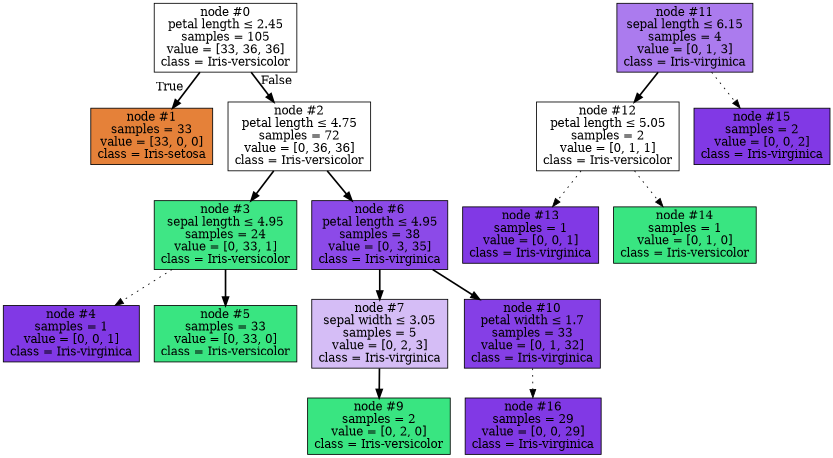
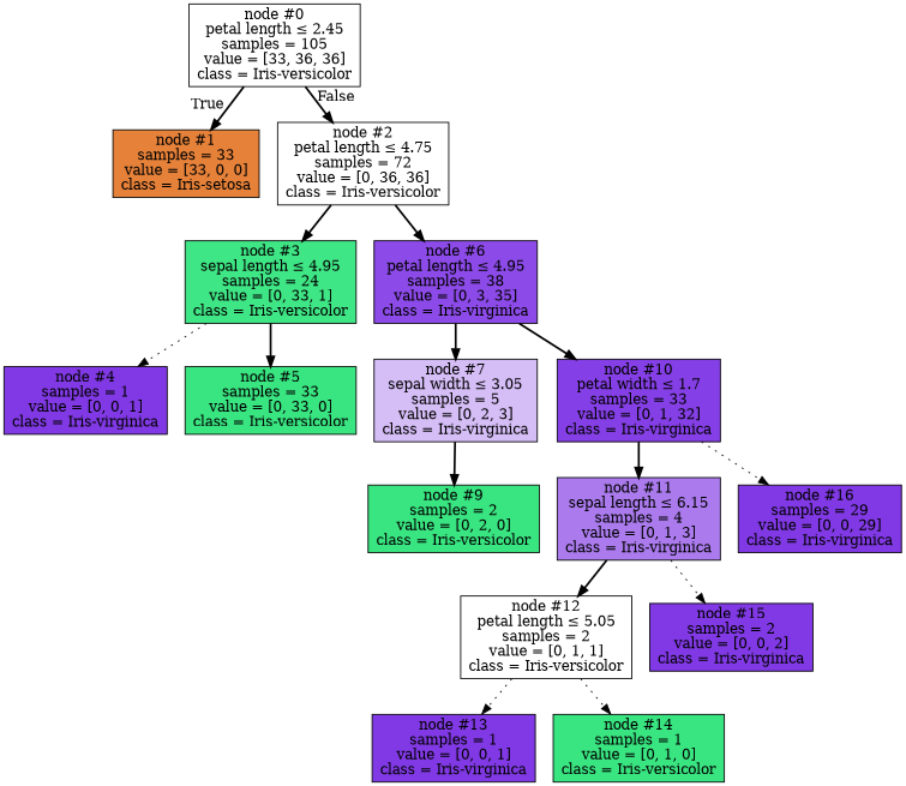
  digraph {
    node [color=black fillcolor="#8139e5ff" shape=box style=filled]
    edge [style=bold]
    n1 [fillcolor="#39e58100" label=<node &#35;0<br/>petal length &le; 2.45<br/>samples = 105<br/>value = [33, 36, 36]<br/>class = Iris-versicolor>]
    n2 [fillcolor="#e58139ff" label=<node &#35;1<br/>samples = 33<br/>value = [33, 0, 0]<br/>class = Iris-setosa>]
    n3 [fillcolor="#39e58100" label=<node &#35;2<br/>petal length &le; 4.75<br/>samples = 72<br/>value = [0, 36, 36]<br/>class = Iris-versicolor>]
    n4 [fillcolor="#39e581f7" label=<node &#35;3<br/>sepal length &le; 4.95<br/>samples = 24<br/>value = [0, 33, 1]<br/>class = Iris-versicolor>]
    n5 [fillcolor="#8139e5e9" label=<node &#35;6<br/>petal length &le; 4.95<br/>samples = 38<br/>value = [0, 3, 35]<br/>class = Iris-virginica>]
    n6 [label=<node &#35;4<br/>samples = 1<br/>value = [0, 0, 1]<br/>class = Iris-virginica>]
    n7 [fillcolor="#39e581ff" label=<node &#35;5<br/>samples = 33<br/>value = [0, 33, 0]<br/>class = Iris-versicolor>]
    n8 [fillcolor="#8139e555" label=<node &#35;7<br/>sepal width &le; 3.05<br/>samples = 5<br/>value = [0, 2, 3]<br/>class = Iris-virginica>]
    n9 [fillcolor="#8139e5f7" label=<node &#35;10<br/>petal width &le; 1.7<br/>samples = 33<br/>value = [0, 1, 32]<br/>class = Iris-virginica>]
    n10 [fillcolor="#39e581ff" label=<node &#35;9<br/>samples = 2<br/>value = [0, 2, 0]<br/>class = Iris-versicolor>]
    n11 [fillcolor="#8139e5aa" label=<node &#35;11<br/>sepal length &le; 6.15<br/>samples = 4<br/>value = [0, 1, 3]<br/>class = Iris-virginica>]
    n12 [label=<node &#35;16<br/>samples = 29<br/>value = [0, 0, 29]<br/>class = Iris-virginica>]
    n13 [fillcolor="#39e58100" label=<node &#35;12<br/>petal length &le; 5.05<br/>samples = 2<br/>value = [0, 1, 1]<br/>class = Iris-versicolor>]
    n14 [label=<node &#35;15<br/>samples = 2<br/>value = [0, 0, 2]<br/>class = Iris-virginica>]
    n15 [label=<node &#35;13<br/>samples = 1<br/>value = [0, 0, 1]<br/>class = Iris-virginica>]
    n16 [fillcolor="#39e581ff" label=<node &#35;14<br/>samples = 1<br/>value = [0, 1, 0]<br/>class = Iris-versicolor>]
    n1 -> n2 [headlabel=True labelangle=45 labeldistance=2.5]
    n1 -> n3 [headlabel=False labelangle=-45 labeldistance=2.5]
    n3 -> n4
    n3 -> n5
    n4 -> n6 [style=dotted]
    n4 -> n7
    n5 -> n8
    n5 -> n9
    n8 -> n10
+   n9 -> n11
    n9 -> n12 [style=dotted]
    n11 -> n13
    n11 -> n14 [style=dotted]
    n13 -> n15 [style=dotted]
    n13 -> n16 [style=dotted]
  }
